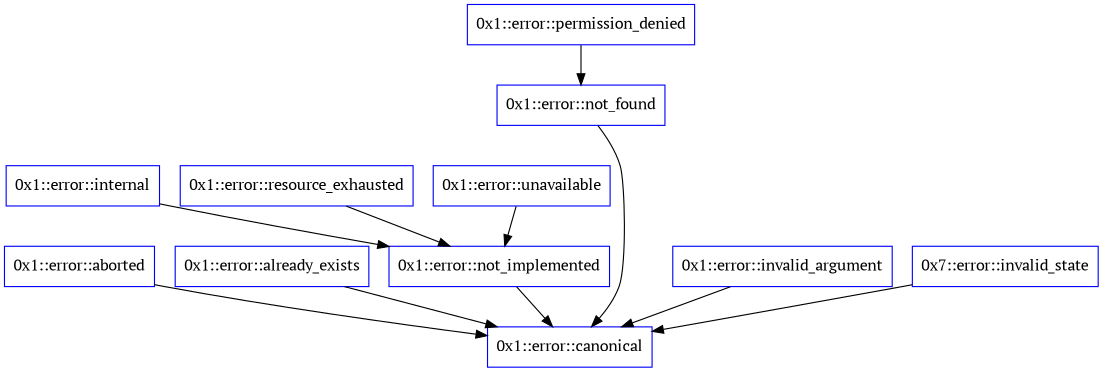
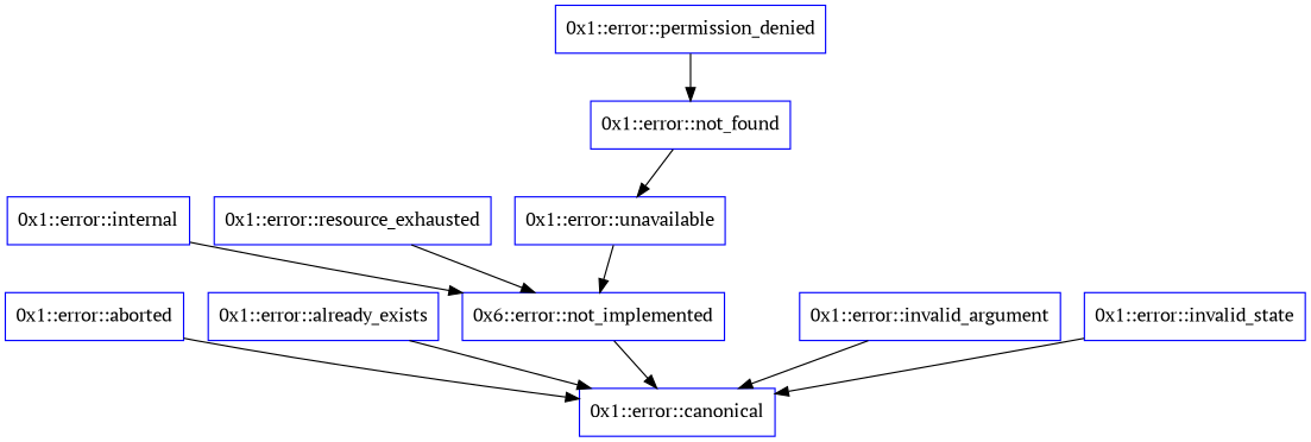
  digraph {
    fontname="PT Serif"
    node [color=blue fontname="PT Serif" shape=box]
    edge [fontname="PT Serif"]
    n1 [label="0x1::error::aborted"]
    n2 [label="0x1::error::canonical"]
    n3 [label="0x1::error::already_exists"]
    n4 [label="0x1::error::internal"]
-   n5 [label="0x1::error::not_implemented"]
+   n5 [label="0x6::error::not_implemented"]
    n6 [label="0x1::error::invalid_argument"]
-   n7 [label="0x7::error::invalid_state"]
+   n7 [label="0x1::error::invalid_state"]
    n8 [label="0x1::error::not_found"]
    n9 [label="0x1::error::permission_denied"]
    n10 [label="0x1::error::resource_exhausted"]
    n11 [label="0x1::error::unavailable"]
    n1 -> n2
    n3 -> n2
    n4 -> n5
    n5 -> n2
    n6 -> n2
    n7 -> n2
-   n8 -> n2
+   n8 -> n11
    n9 -> n8
    n10 -> n5
    n11 -> n5
  }
